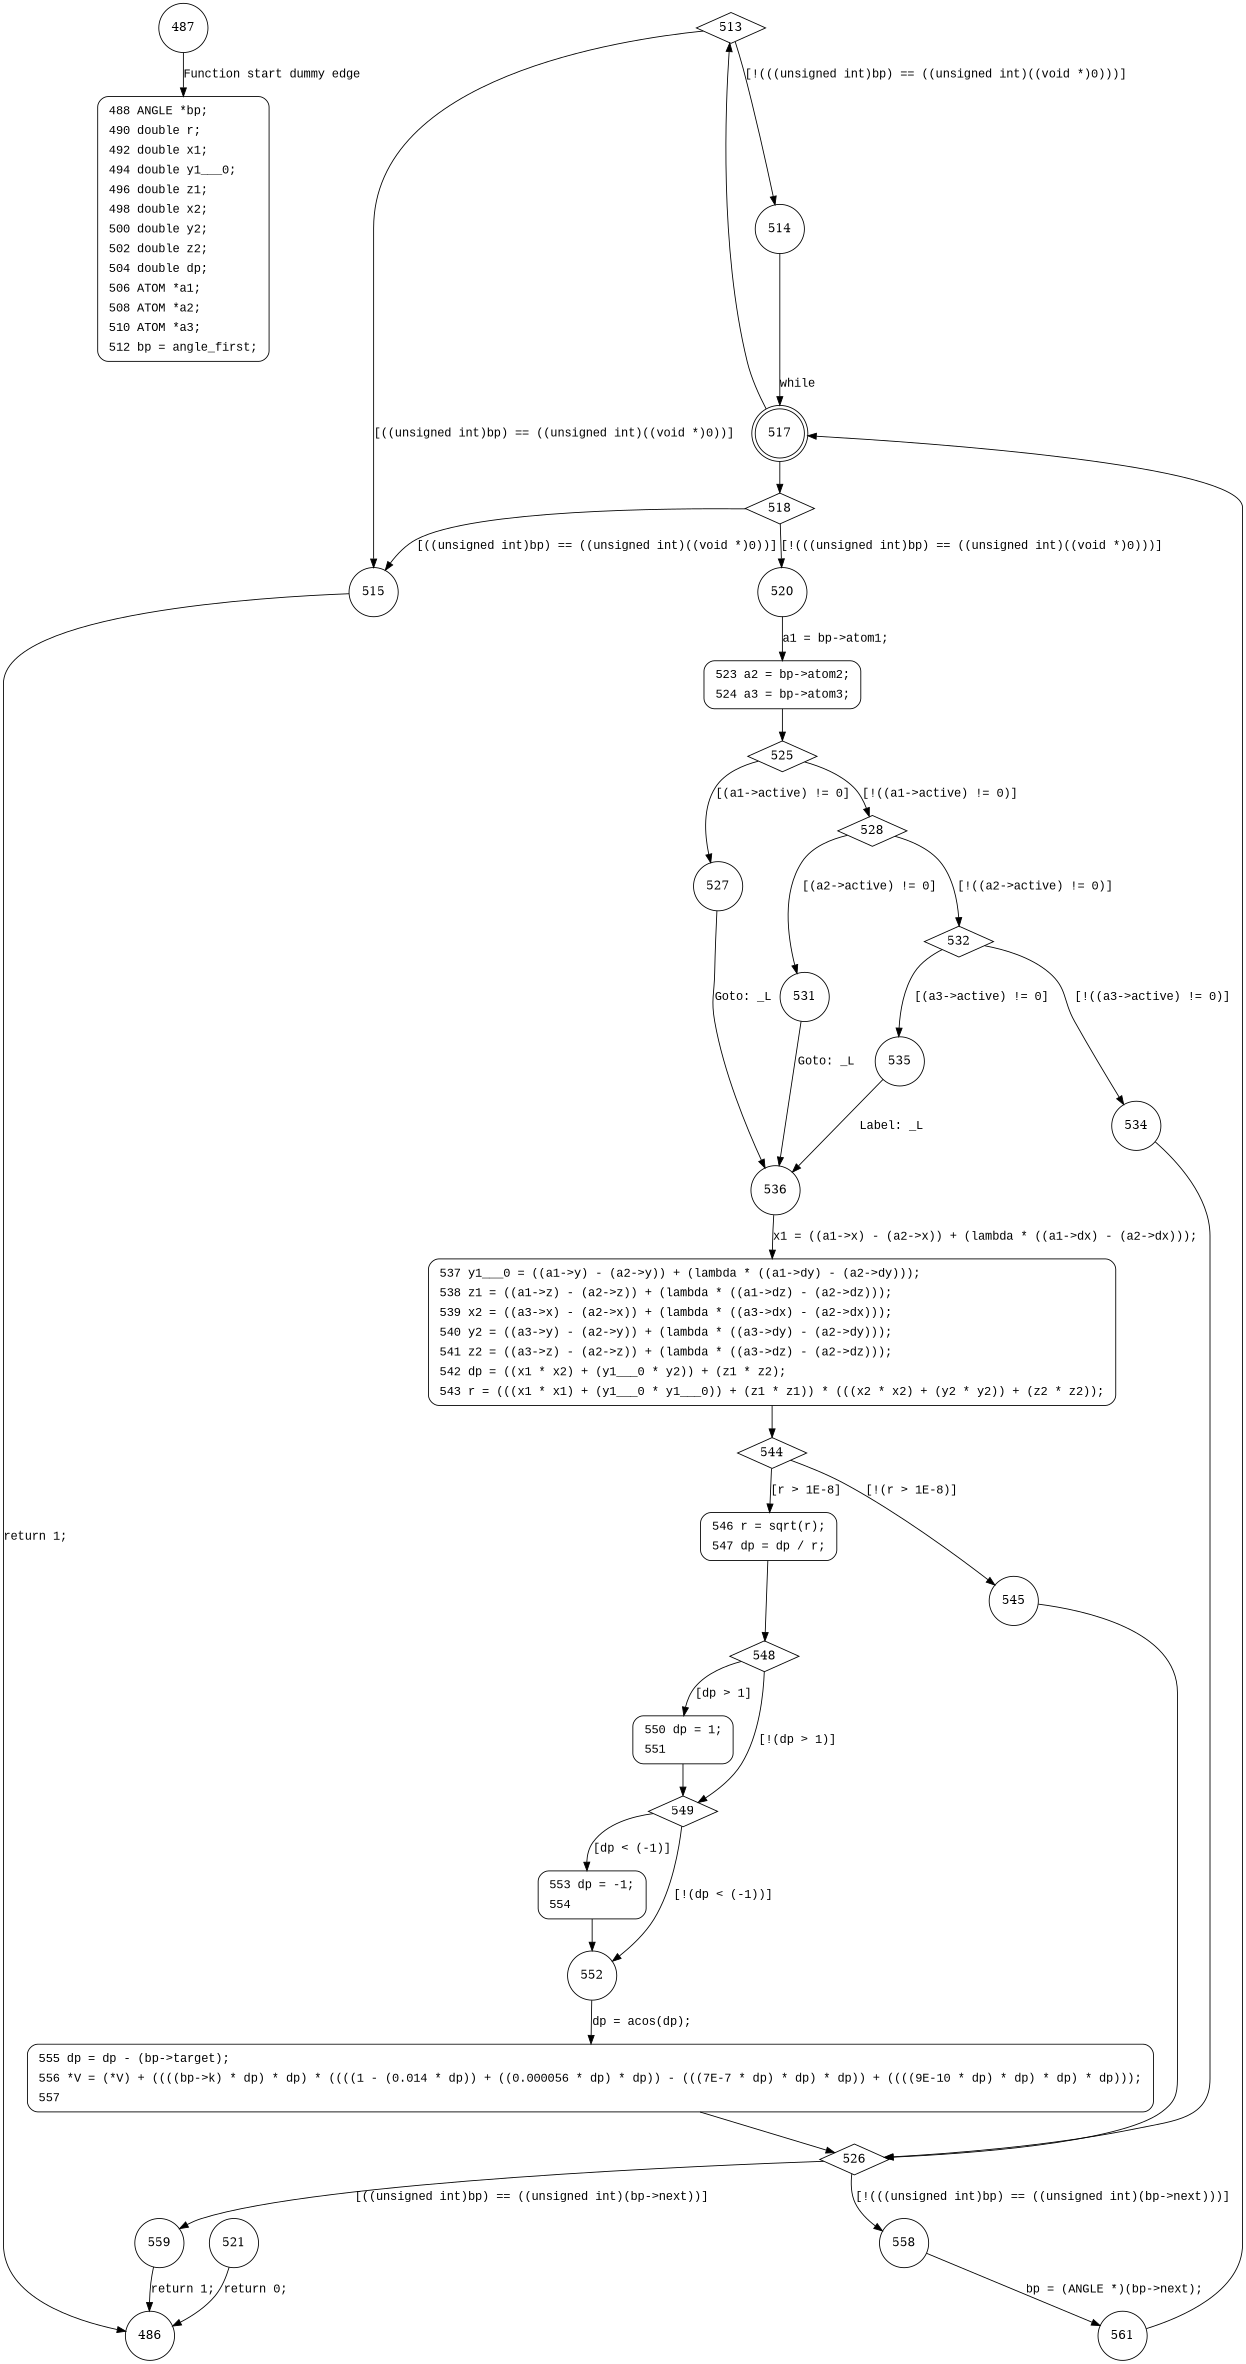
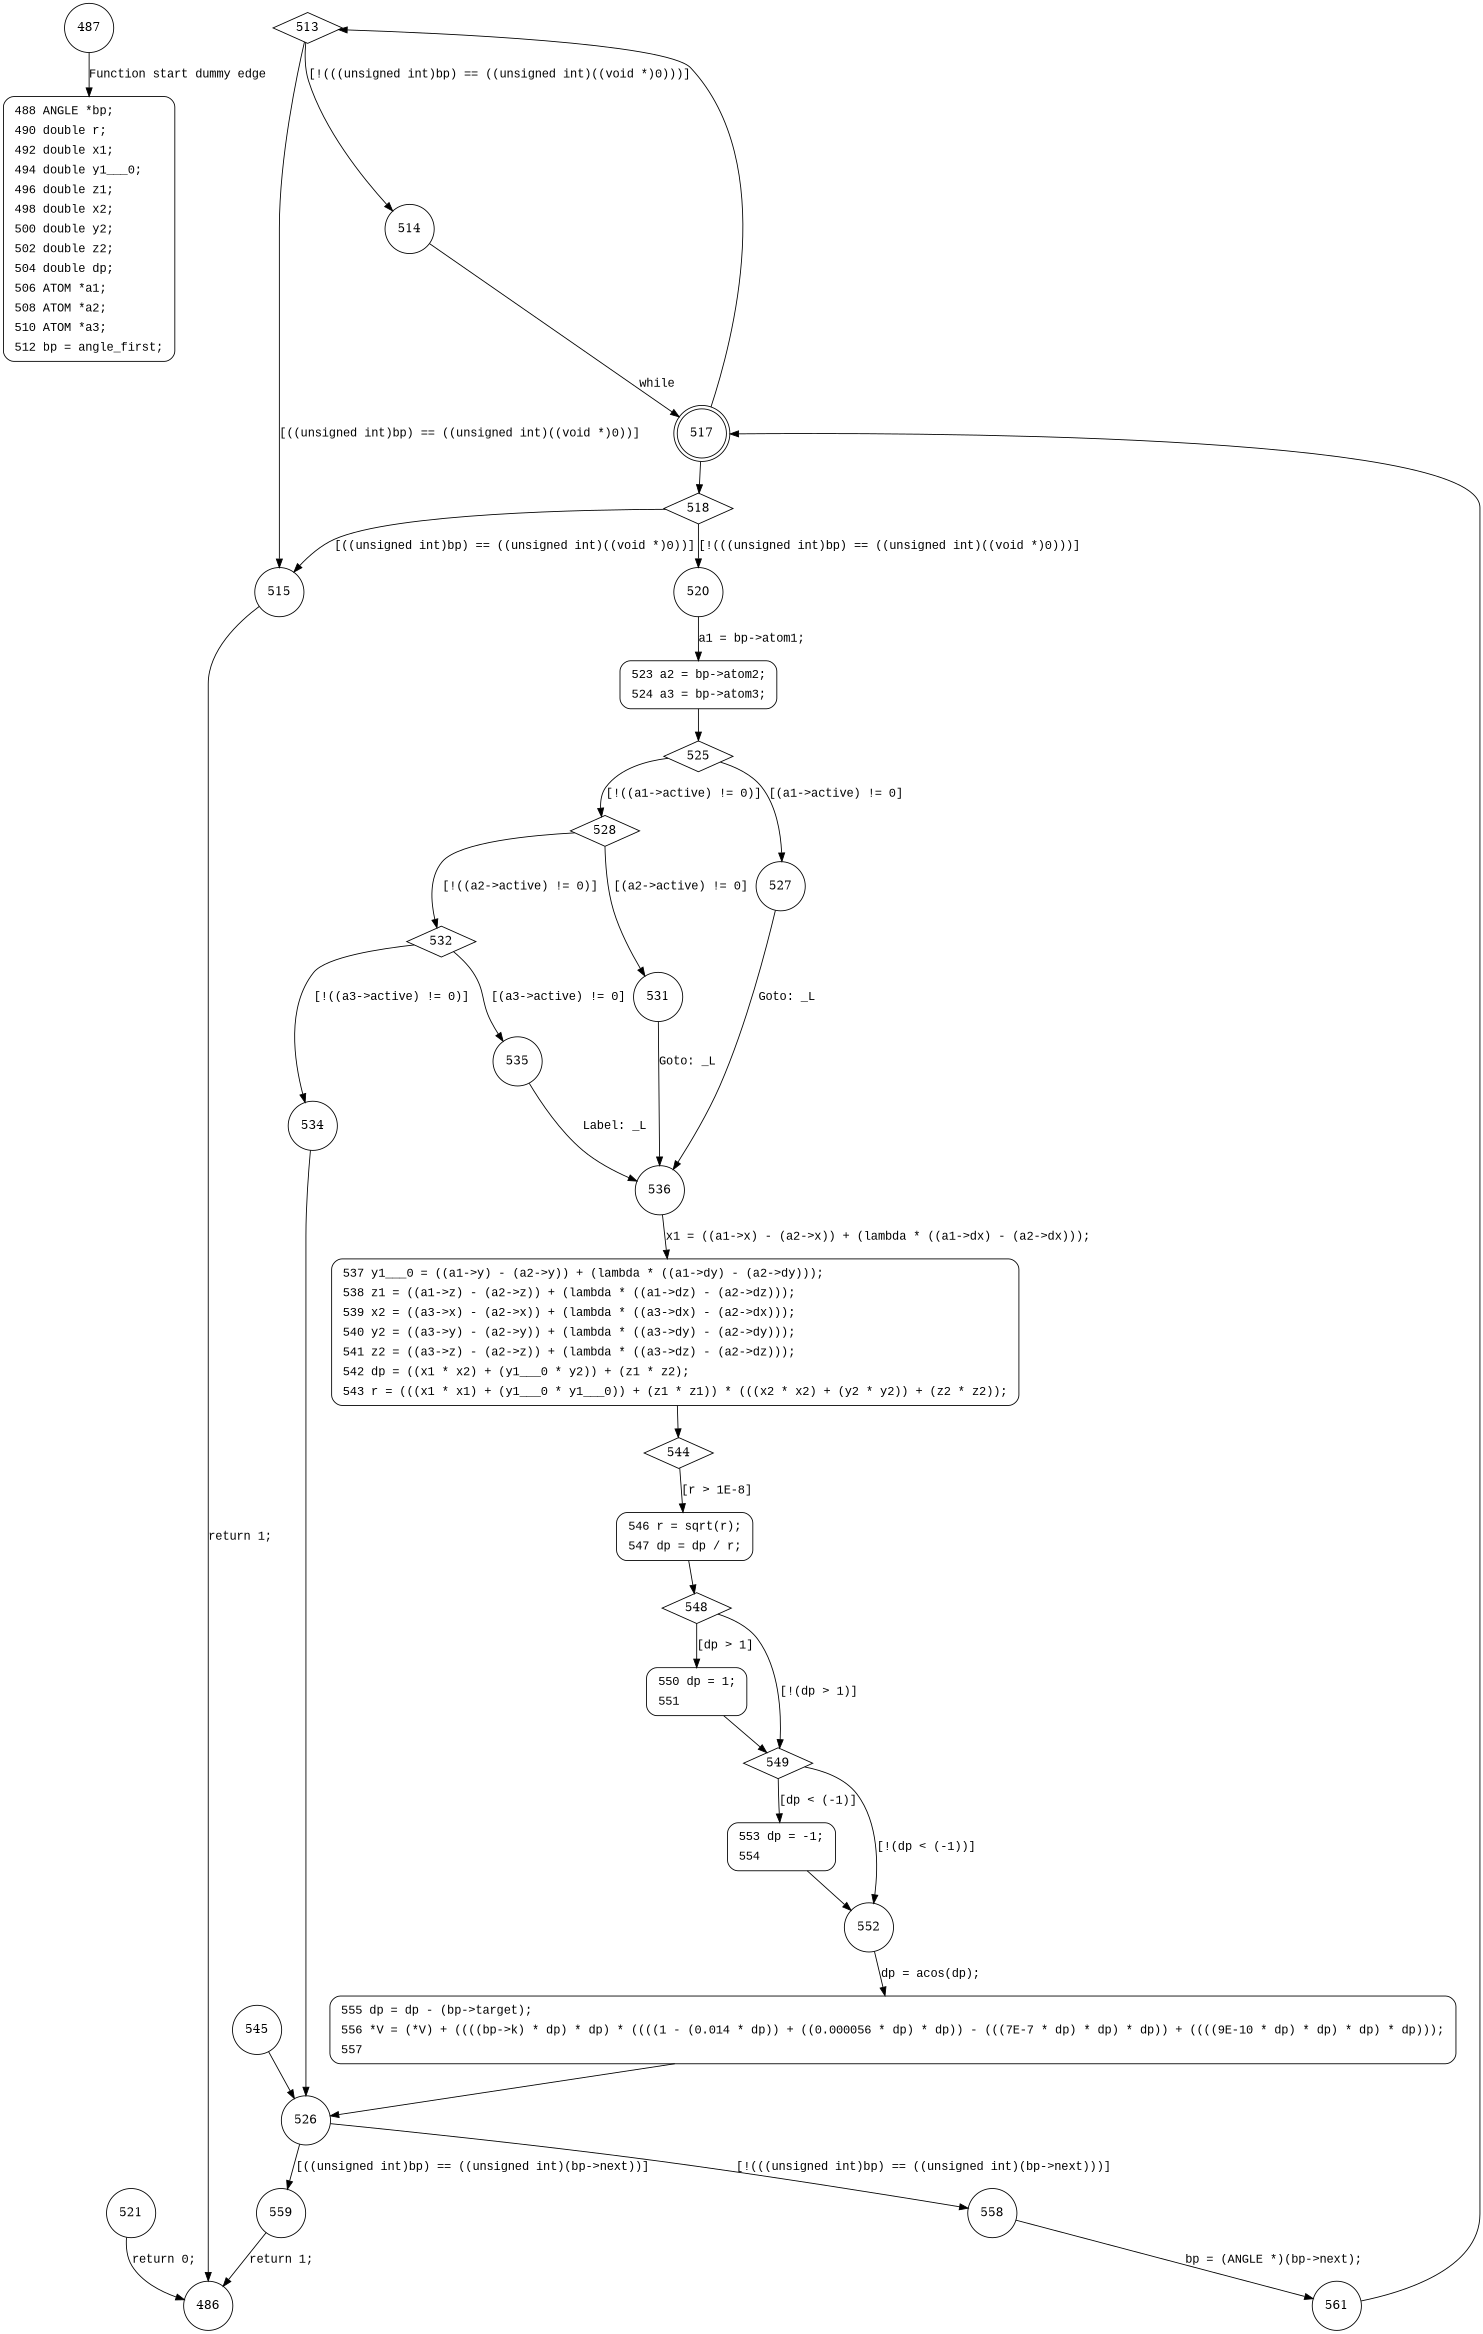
  digraph {
    node [shape=circle]
    edge [fontname="Courier New"]
    n1 [fillcolor=white fontname="Courier New" label=<<table border="0" cellborder="0" cellpadding="3" bgcolor="white"><tr><td align="right">488</td><td align="left">ANGLE *bp;</td></tr><tr><td align="right">490</td><td align="left">double r;</td></tr><tr><td align="right">492</td><td align="left">double x1;</td></tr><tr><td align="right">494</td><td align="left">double y1___0;</td></tr><tr><td align="right">496</td><td align="left">double z1;</td></tr><tr><td align="right">498</td><td align="left">double x2;</td></tr><tr><td align="right">500</td><td align="left">double y2;</td></tr><tr><td align="right">502</td><td align="left">double z2;</td></tr><tr><td align="right">504</td><td align="left">double dp;</td></tr><tr><td align="right">506</td><td align="left">ATOM *a1;</td></tr><tr><td align="right">508</td><td align="left">ATOM *a2;</td></tr><tr><td align="right">510</td><td align="left">ATOM *a3;</td></tr><tr><td align="right">512</td><td align="left">bp = angle_first;</td></tr></table>> penwidth=1 shape=Mrecord style="filled,bold"]
    487
    513 [shape=diamond]
    514
    515
    517 [shape=doublecircle]
    486
    518 [shape=diamond]
    520
    n10 [fillcolor=white fontname="Courier New" label=<<table border="0" cellborder="0" cellpadding="3" bgcolor="white"><tr><td align="right">523</td><td align="left">a2 = bp-&gt;atom2;</td></tr><tr><td align="right">524</td><td align="left">a3 = bp-&gt;atom3;</td></tr></table>> penwidth=1 shape=Mrecord style="filled,bold"]
    521
    525 [shape=diamond]
    528 [shape=diamond]
    527
    532 [shape=diamond]
    531
    536
    534
    535
    n20 [fillcolor=white fontname="Courier New" label=<<table border="0" cellborder="0" cellpadding="3" bgcolor="white"><tr><td align="right">537</td><td align="left">y1___0 = ((a1-&gt;y) - (a2-&gt;y)) + (lambda * ((a1-&gt;dy) - (a2-&gt;dy)));</td></tr><tr><td align="right">538</td><td align="left">z1 = ((a1-&gt;z) - (a2-&gt;z)) + (lambda * ((a1-&gt;dz) - (a2-&gt;dz)));</td></tr><tr><td align="right">539</td><td align="left">x2 = ((a3-&gt;x) - (a2-&gt;x)) + (lambda * ((a3-&gt;dx) - (a2-&gt;dx)));</td></tr><tr><td align="right">540</td><td align="left">y2 = ((a3-&gt;y) - (a2-&gt;y)) + (lambda * ((a3-&gt;dy) - (a2-&gt;dy)));</td></tr><tr><td align="right">541</td><td align="left">z2 = ((a3-&gt;z) - (a2-&gt;z)) + (lambda * ((a3-&gt;dz) - (a2-&gt;dz)));</td></tr><tr><td align="right">542</td><td align="left">dp = ((x1 * x2) + (y1___0 * y2)) + (z1 * z2);</td></tr><tr><td align="right">543</td><td align="left">r = (((x1 * x1) + (y1___0 * y1___0)) + (z1 * z1)) * (((x2 * x2) + (y2 * y2)) + (z2 * z2));</td></tr></table>> penwidth=1 shape=Mrecord style="filled,bold"]
    544 [shape=diamond]
    545
    n23 [fillcolor=white fontname="Courier New" label=<<table border="0" cellborder="0" cellpadding="3" bgcolor="white"><tr><td align="right">546</td><td align="left">r = sqrt(r);</td></tr><tr><td align="right">547</td><td align="left">dp = dp / r;</td></tr></table>> penwidth=1 shape=Mrecord style="filled,bold"]
-   526 [shape=diamond]
+   526
    548 [shape=diamond]
    558
    559
    549 [shape=diamond]
    n29 [fillcolor=white fontname="Courier New" label=<<table border="0" cellborder="0" cellpadding="3" bgcolor="white"><tr><td align="right">550</td><td align="left">dp = 1;</td></tr><tr><td align="right">551</td><td align="left"></td></tr></table>> penwidth=1 shape=Mrecord style="filled,bold"]
    552
    n31 [fillcolor=white fontname="Courier New" label=<<table border="0" cellborder="0" cellpadding="3" bgcolor="white"><tr><td align="right">553</td><td align="left">dp = -1;</td></tr><tr><td align="right">554</td><td align="left"></td></tr></table>> penwidth=1 shape=Mrecord style="filled,bold"]
    n32 [fillcolor=white fontname="Courier New" label=<<table border="0" cellborder="0" cellpadding="3" bgcolor="white"><tr><td align="right">555</td><td align="left">dp = dp - (bp-&gt;target);</td></tr><tr><td align="right">556</td><td align="left">*V = (*V) + ((((bp-&gt;k) * dp) * dp) * ((((1 - (0.014 * dp)) + ((0.000056 * dp) * dp)) - (((7E-7 * dp) * dp) * dp)) + ((((9E-10 * dp) * dp) * dp) * dp)));</td></tr><tr><td align="right">557</td><td align="left"></td></tr></table>> penwidth=1 shape=Mrecord style="filled,bold"]
    561
    487 -> n1 [label="Function start dummy edge"]
    513 -> 514 [label="[!(((unsigned int)bp) == ((unsigned int)((void *)0)))]"]
    513 -> 515 [label="[((unsigned int)bp) == ((unsigned int)((void *)0))]"]
    514 -> 517 [label=while]
    515 -> 486 [label="return 1;"]
    517 -> 513 [fontname=""]
    517 -> 518
    518 -> 515 [label="[((unsigned int)bp) == ((unsigned int)((void *)0))]"]
    518 -> 520 [label="[!(((unsigned int)bp) == ((unsigned int)((void *)0)))]"]
    520 -> n10 [label="a1 = bp->atom1;"]
    n10 -> 525 [fontname=""]
    521 -> 486 [label="return 0;"]
    525 -> 528 [label="[!((a1->active) != 0)]"]
    525 -> 527 [label="[(a1->active) != 0]"]
    528 -> 532 [label="[!((a2->active) != 0)]"]
    528 -> 531 [label="[(a2->active) != 0]"]
    527 -> 536 [label="Goto: _L"]
    532 -> 534 [label="[!((a3->active) != 0)]"]
    532 -> 535 [label="[(a3->active) != 0]"]
    531 -> 536 [label="Goto: _L"]
    536 -> n20 [label="x1 = ((a1->x) - (a2->x)) + (lambda * ((a1->dx) - (a2->dx)));"]
    534 -> 526
    535 -> 536 [label="Label: _L"]
    n20 -> 544 [fontname=""]
-   544 -> 545 [label="[!(r > 1E-8)]"]
    544 -> n23 [label="[r > 1E-8]"]
    545 -> 526
    n23 -> 548 [fontname=""]
    526 -> 558 [label="[!(((unsigned int)bp) == ((unsigned int)(bp->next)))]"]
    526 -> 559 [label="[((unsigned int)bp) == ((unsigned int)(bp->next))]"]
    548 -> 549 [label="[!(dp > 1)]"]
    548 -> n29 [label="[dp > 1]"]
    558 -> 561 [label="bp = (ANGLE *)(bp->next);"]
    559 -> 486 [label="return 1;"]
    549 -> 552 [label="[!(dp < (-1))]"]
    549 -> n31 [label="[dp < (-1)]"]
    n29 -> 549 [fontname=""]
    552 -> n32 [label="dp = acos(dp);"]
    n31 -> 552 [fontname=""]
    n32 -> 526 [fontname=""]
    561 -> 517
  }
